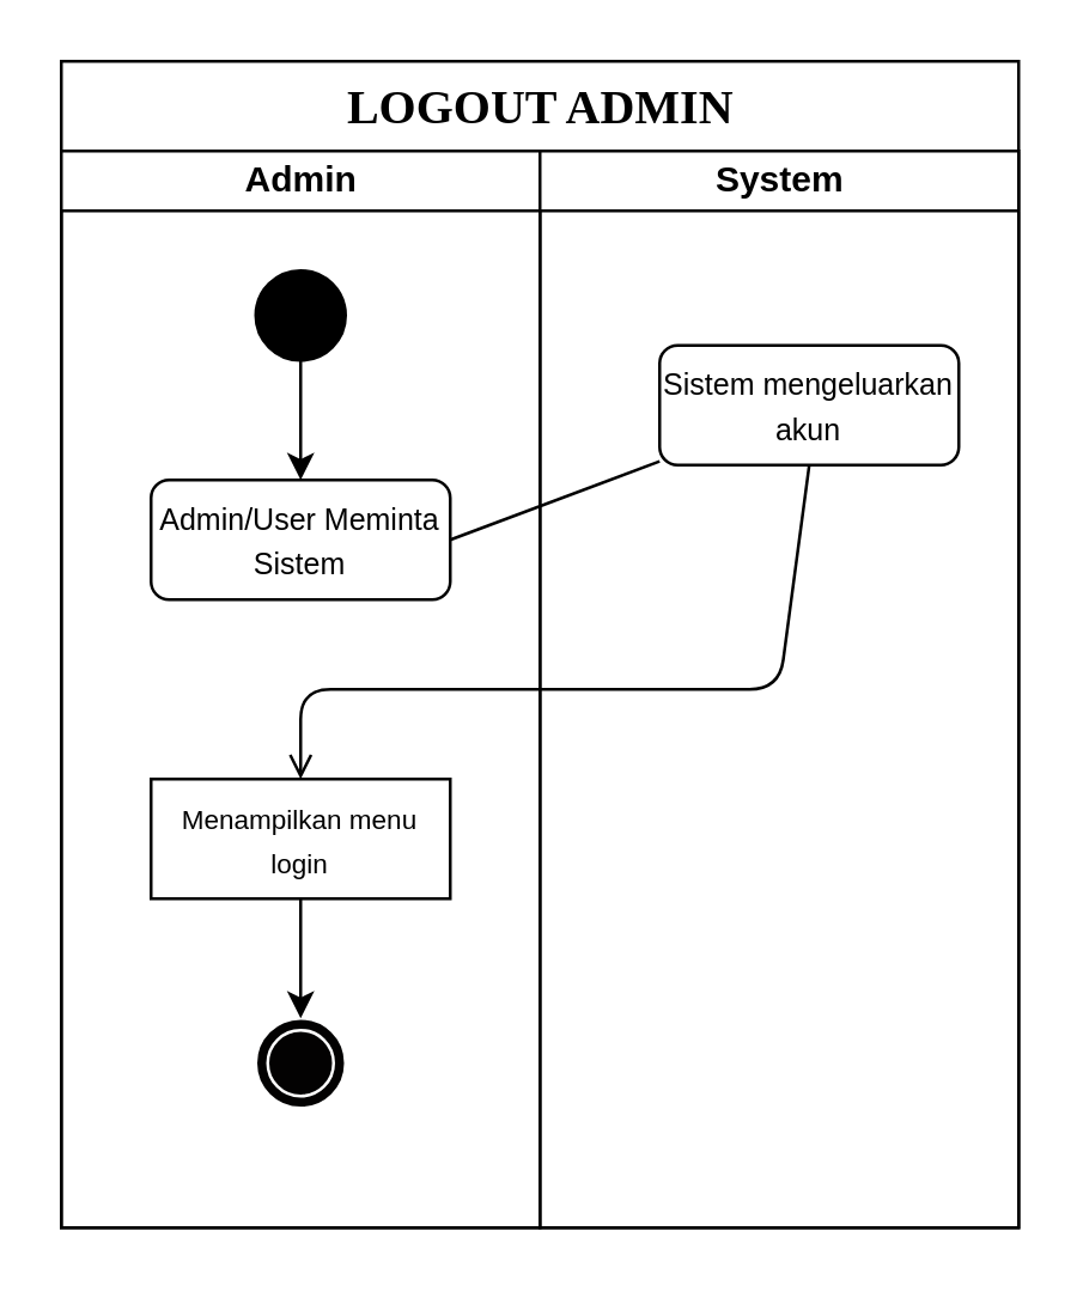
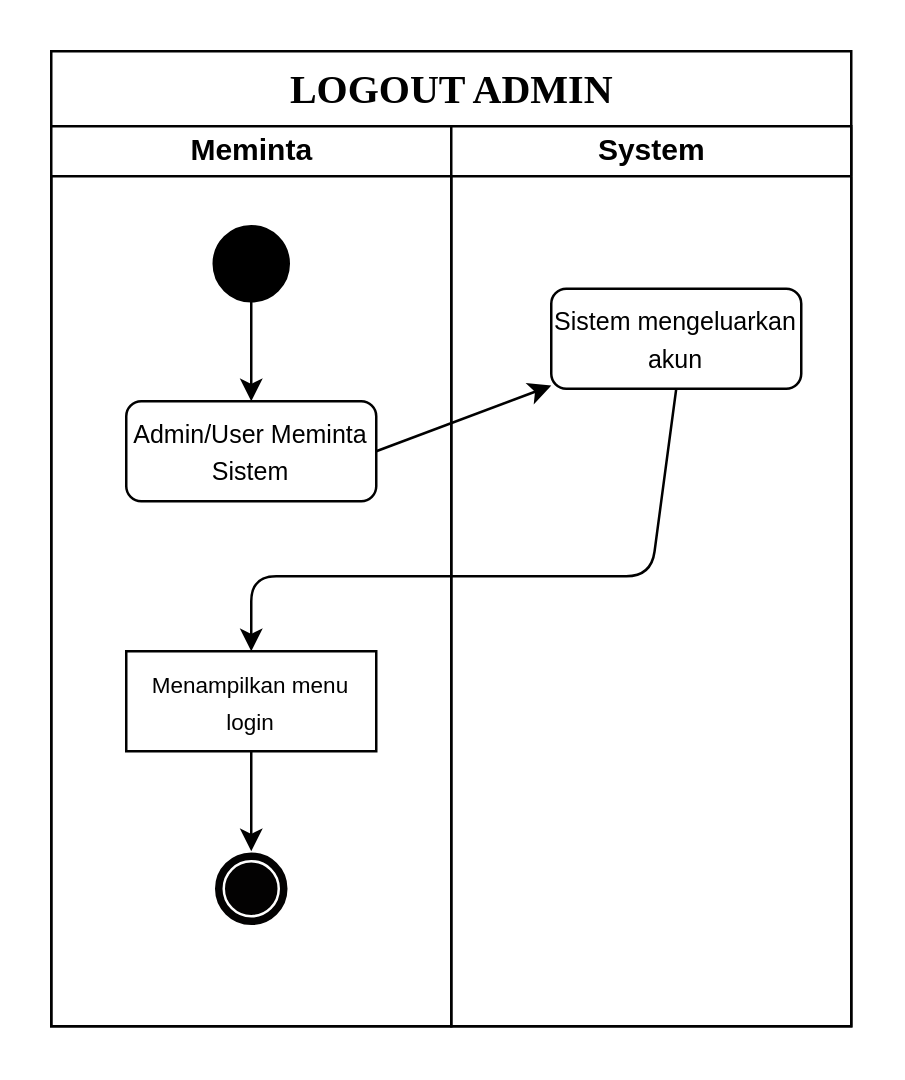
  <mxCell id="0" />
  <mxCell id="1" parent="0" />
  <mxCell id="2" value="&lt;font style=&quot;font-size: 16px&quot;&gt;LOGOUT ADMIN&lt;/font&gt;" style="swimlane;html=1;childLayout=stackLayout;startSize=30;rounded=0;shadow=0;labelBackgroundColor=none;strokeWidth=1;fontFamily=Verdana;fontSize=8;align=center;" parent="1" vertex="1"><mxGeometry x="20" y="20" width="320" height="390" as="geometry" /></mxCell>
- <mxCell id="3" value="Admin" style="swimlane;html=1;startSize=20;" parent="2" vertex="1"><mxGeometry y="30" width="160" height="360" as="geometry" /></mxCell>
+ <mxCell id="3" value="Meminta" style="swimlane;html=1;startSize=20;" parent="2" vertex="1"><mxGeometry y="30" width="160" height="360" as="geometry" /></mxCell>
  <mxCell id="4" value="&lt;font size=&quot;1&quot;&gt;Admin/User Meminta Sistem&lt;/font&gt;" style="rounded=1;whiteSpace=wrap;html=1;" parent="3" vertex="1"><mxGeometry x="30" y="110" width="100" height="40" as="geometry" /></mxCell>
  <mxCell id="5" value="" style="endArrow=classic;html=1;exitX=0.5;exitY=1;exitDx=0;exitDy=0;exitPerimeter=0;entryX=0.5;entryY=0;entryDx=0;entryDy=0;" parent="3" target="4" edge="1"><mxGeometry width="50" height="50" relative="1" as="geometry"><mxPoint x="80" y="70" as="sourcePoint" /><mxPoint x="300" y="160" as="targetPoint" /></mxGeometry></mxCell>
  <mxCell id="6" style="edgeStyle=orthogonalEdgeStyle;rounded=0;orthogonalLoop=1;jettySize=auto;html=1;exitX=0.5;exitY=1;exitDx=0;exitDy=0;" parent="3" edge="1"><mxGeometry relative="1" as="geometry"><mxPoint x="80" y="370" as="sourcePoint" /><mxPoint x="80" y="370" as="targetPoint" /></mxGeometry></mxCell>
  <mxCell id="7" value="" style="ellipse;whiteSpace=wrap;html=1;aspect=fixed;fontColor=#000000;fillColor=#000000;" parent="3" vertex="1"><mxGeometry x="65" y="40" width="30" height="30" as="geometry" /></mxCell>
  <mxCell id="8" value="" style="ellipse;shape=doubleEllipse;whiteSpace=wrap;html=1;aspect=fixed;strokeColor=#FFFFFF;fillColor=#030202;" parent="3" vertex="1"><mxGeometry x="65" y="290" width="30" height="30" as="geometry" /></mxCell>
  <mxCell id="9" value="&lt;font style=&quot;font-size: 9px&quot;&gt;Menampilkan menu login&lt;/font&gt;" style="whiteSpace=wrap;html=1;rounded=0;" parent="3" vertex="1"><mxGeometry x="30" y="210" width="100" height="40" as="geometry" /></mxCell>
  <mxCell id="10" value="" style="endArrow=classic;html=1;exitX=0.5;exitY=1;exitDx=0;exitDy=0;entryX=0.5;entryY=0;entryDx=0;entryDy=0;" parent="3" source="9" target="8" edge="1"><mxGeometry width="50" height="50" relative="1" as="geometry"><mxPoint x="240" y="280" as="sourcePoint" /><mxPoint x="230" y="460" as="targetPoint" /></mxGeometry></mxCell>
- <mxCell id="11" value="" style="endArrow=none;html=1;exitX=1;exitY=0.5;exitDx=0;exitDy=0;" parent="2" source="4" target="13" edge="1"><mxGeometry width="50" height="50" relative="1" as="geometry"><mxPoint x="280" y="290" as="sourcePoint" /><mxPoint x="330" y="240" as="targetPoint" /></mxGeometry></mxCell>
+ <mxCell id="11" value="" style="endArrow=classic;html=1;exitX=1;exitY=0.5;exitDx=0;exitDy=0;" parent="2" source="4" target="13" edge="1"><mxGeometry width="50" height="50" relative="1" as="geometry"><mxPoint x="280" y="290" as="sourcePoint" /><mxPoint x="330" y="240" as="targetPoint" /></mxGeometry></mxCell>
  <mxCell id="12" value="System" style="swimlane;html=1;startSize=20;" parent="2" vertex="1"><mxGeometry x="160" y="30" width="160" height="360" as="geometry" /></mxCell>
  <mxCell id="13" value="&lt;font size=&quot;1&quot;&gt;Sistem mengeluarkan akun&lt;/font&gt;" style="rounded=1;whiteSpace=wrap;html=1;" parent="12" vertex="1"><mxGeometry x="40" y="65" width="100" height="40" as="geometry" /></mxCell>
- <mxCell id="14" value="" style="endArrow=open;html=1;exitX=0.5;exitY=1;exitDx=0;exitDy=0;entryX=0.5;entryY=0;entryDx=0;entryDy=0;" parent="2" source="13" target="9" edge="1"><mxGeometry width="50" height="50" relative="1" as="geometry"><mxPoint x="280" y="300" as="sourcePoint" /><mxPoint x="240" y="230" as="targetPoint" /><Array as="points"><mxPoint x="240" y="210" /><mxPoint x="80" y="210" /></Array></mxGeometry></mxCell>
+ <mxCell id="14" value="" style="endArrow=classic;html=1;exitX=0.5;exitY=1;exitDx=0;exitDy=0;entryX=0.5;entryY=0;entryDx=0;entryDy=0;" parent="2" source="13" target="9" edge="1"><mxGeometry width="50" height="50" relative="1" as="geometry"><mxPoint x="280" y="300" as="sourcePoint" /><mxPoint x="240" y="230" as="targetPoint" /><Array as="points"><mxPoint x="240" y="210" /><mxPoint x="80" y="210" /></Array></mxGeometry></mxCell>
